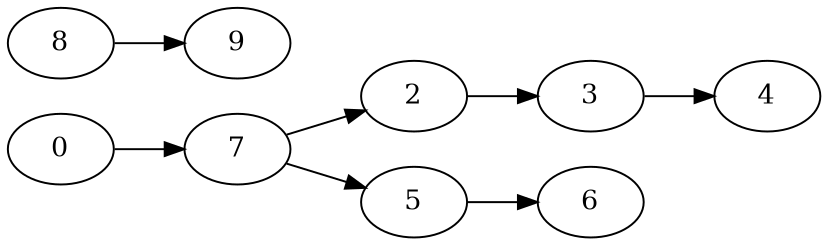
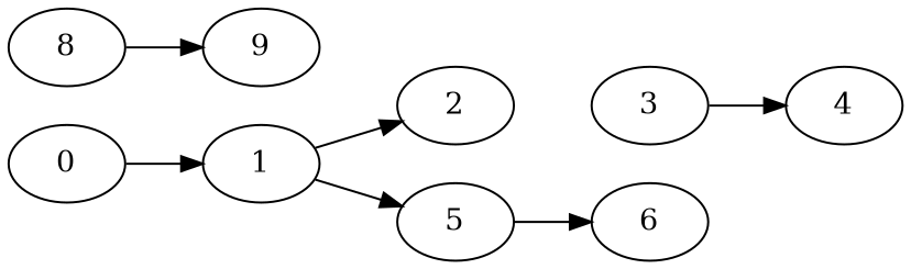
  digraph {
    rankdir=LR
    0
-   1 [label=7]
+   1
    2
    5
    3
    4
    6
    8
    9
    0 -> 1
    1 -> 2
    1 -> 5
-   2 -> 3
    5 -> 6
    3 -> 4
    8 -> 9
  }
